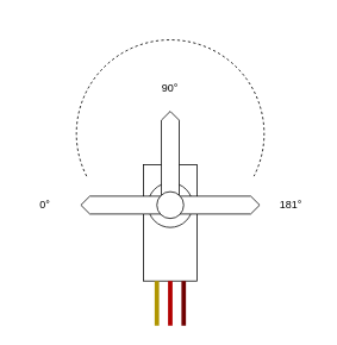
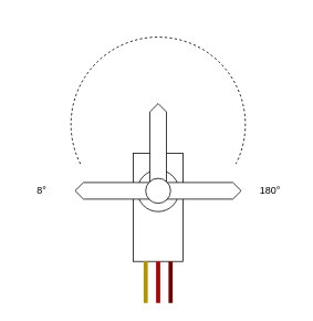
  <mxCell id="0" />
  <mxCell id="1" parent="0" />
  <mxCell id="2" value="" style="rounded=0;whiteSpace=wrap;html=1;" vertex="1" parent="1"><mxGeometry x="160" y="160" width="60" height="130" as="geometry" /></mxCell>
  <mxCell id="3" value="" style="ellipse;whiteSpace=wrap;html=1;" vertex="1" parent="1"><mxGeometry x="165" y="180" width="50" height="50" as="geometry" /></mxCell>
  <mxCell id="4" value="" style="shape=mxgraph.arrows2.arrow;verticalLabelPosition=bottom;shadow=0;dashed=0;align=center;html=1;verticalAlign=top;strokeWidth=1;dy=0;dx=10;notch=0;rotation=-90;" vertex="1" parent="1"><mxGeometry x="140" y="140" width="100" height="20" as="geometry" /></mxCell>
  <mxCell id="5" value="" style="shape=mxgraph.arrows2.arrow;verticalLabelPosition=bottom;shadow=0;dashed=0;align=center;html=1;verticalAlign=top;strokeWidth=1;dy=0;dx=10;notch=0;rotation=-180;" vertex="1" parent="1"><mxGeometry x="90" y="195" width="100" height="20" as="geometry" /></mxCell>
  <mxCell id="6" value="" style="shape=mxgraph.arrows2.arrow;verticalLabelPosition=bottom;shadow=0;dashed=0;align=center;html=1;verticalAlign=top;strokeWidth=1;dy=0;dx=10;notch=0;rotation=0;" vertex="1" parent="1"><mxGeometry x="190" y="195" width="100" height="20" as="geometry" /></mxCell>
  <mxCell id="7" value="" style="ellipse;whiteSpace=wrap;html=1;" vertex="1" parent="1"><mxGeometry x="175" y="190" width="30" height="30" as="geometry" /></mxCell>
  <mxCell id="8" value="" style="verticalLabelPosition=bottom;verticalAlign=top;html=1;shape=mxgraph.basic.arc;startAngle=0.3;endAngle=0.95;rotation=-225;dashed=1;" vertex="1" parent="1"><mxGeometry x="85" y="20" width="210" height="210" as="geometry" /></mxCell>
- <mxCell id="9" value="181°" style="text;strokeColor=none;align=center;fillColor=none;html=1;verticalAlign=middle;whiteSpace=wrap;rounded=0;dashed=1;" vertex="1" parent="1"><mxGeometry x="295" y="190" width="60" height="30" as="geometry" /></mxCell>
- <mxCell id="10" value="90°" style="text;strokeColor=none;align=center;fillColor=none;html=1;verticalAlign=middle;whiteSpace=wrap;rounded=0;dashed=1;" vertex="1" parent="1"><mxGeometry x="160" y="60" width="60" height="30" as="geometry" /></mxCell>
- <mxCell id="11" value="0°" style="text;strokeColor=none;align=center;fillColor=none;html=1;verticalAlign=middle;whiteSpace=wrap;rounded=0;dashed=1;" vertex="1" parent="1"><mxGeometry x="20" y="190" width="60" height="30" as="geometry" /></mxCell>
+ <mxCell id="9" value="180°" style="text;strokeColor=none;align=center;fillColor=none;html=1;verticalAlign=middle;whiteSpace=wrap;rounded=0;dashed=1;" vertex="1" parent="1"><mxGeometry x="295" y="190" width="60" height="30" as="geometry" /></mxCell>
+ <mxCell id="11" value="8°" style="text;strokeColor=none;align=center;fillColor=none;html=1;verticalAlign=middle;whiteSpace=wrap;rounded=0;dashed=1;" vertex="1" parent="1"><mxGeometry x="20" y="190" width="60" height="30" as="geometry" /></mxCell>
  <mxCell id="12" value="" style="endArrow=none;html=1;entryX=0.25;entryY=1;entryDx=0;entryDy=0;strokeWidth=5;fillColor=#e3c800;strokeColor=#B09500;" edge="1" parent="1" target="2"><mxGeometry width="50" height="50" relative="1" as="geometry"><mxPoint x="175" y="340" as="sourcePoint" /><mxPoint x="175" y="320" as="targetPoint" /></mxGeometry></mxCell>
  <mxCell id="13" value="" style="endArrow=none;html=1;entryX=0.5;entryY=1;entryDx=0;entryDy=0;strokeWidth=5;fillColor=#e51400;strokeColor=#B20000;" edge="1" parent="1" target="2"><mxGeometry width="50" height="50" relative="1" as="geometry"><mxPoint x="190" y="340" as="sourcePoint" /><mxPoint x="175" y="320" as="targetPoint" /></mxGeometry></mxCell>
  <mxCell id="14" value="" style="endArrow=none;html=1;entryX=0.75;entryY=1;entryDx=0;entryDy=0;strokeWidth=5;fillColor=#a20025;strokeColor=#6F0000;" edge="1" parent="1" target="2"><mxGeometry width="50" height="50" relative="1" as="geometry"><mxPoint x="205" y="340" as="sourcePoint" /><mxPoint x="175" y="320" as="targetPoint" /></mxGeometry></mxCell>
